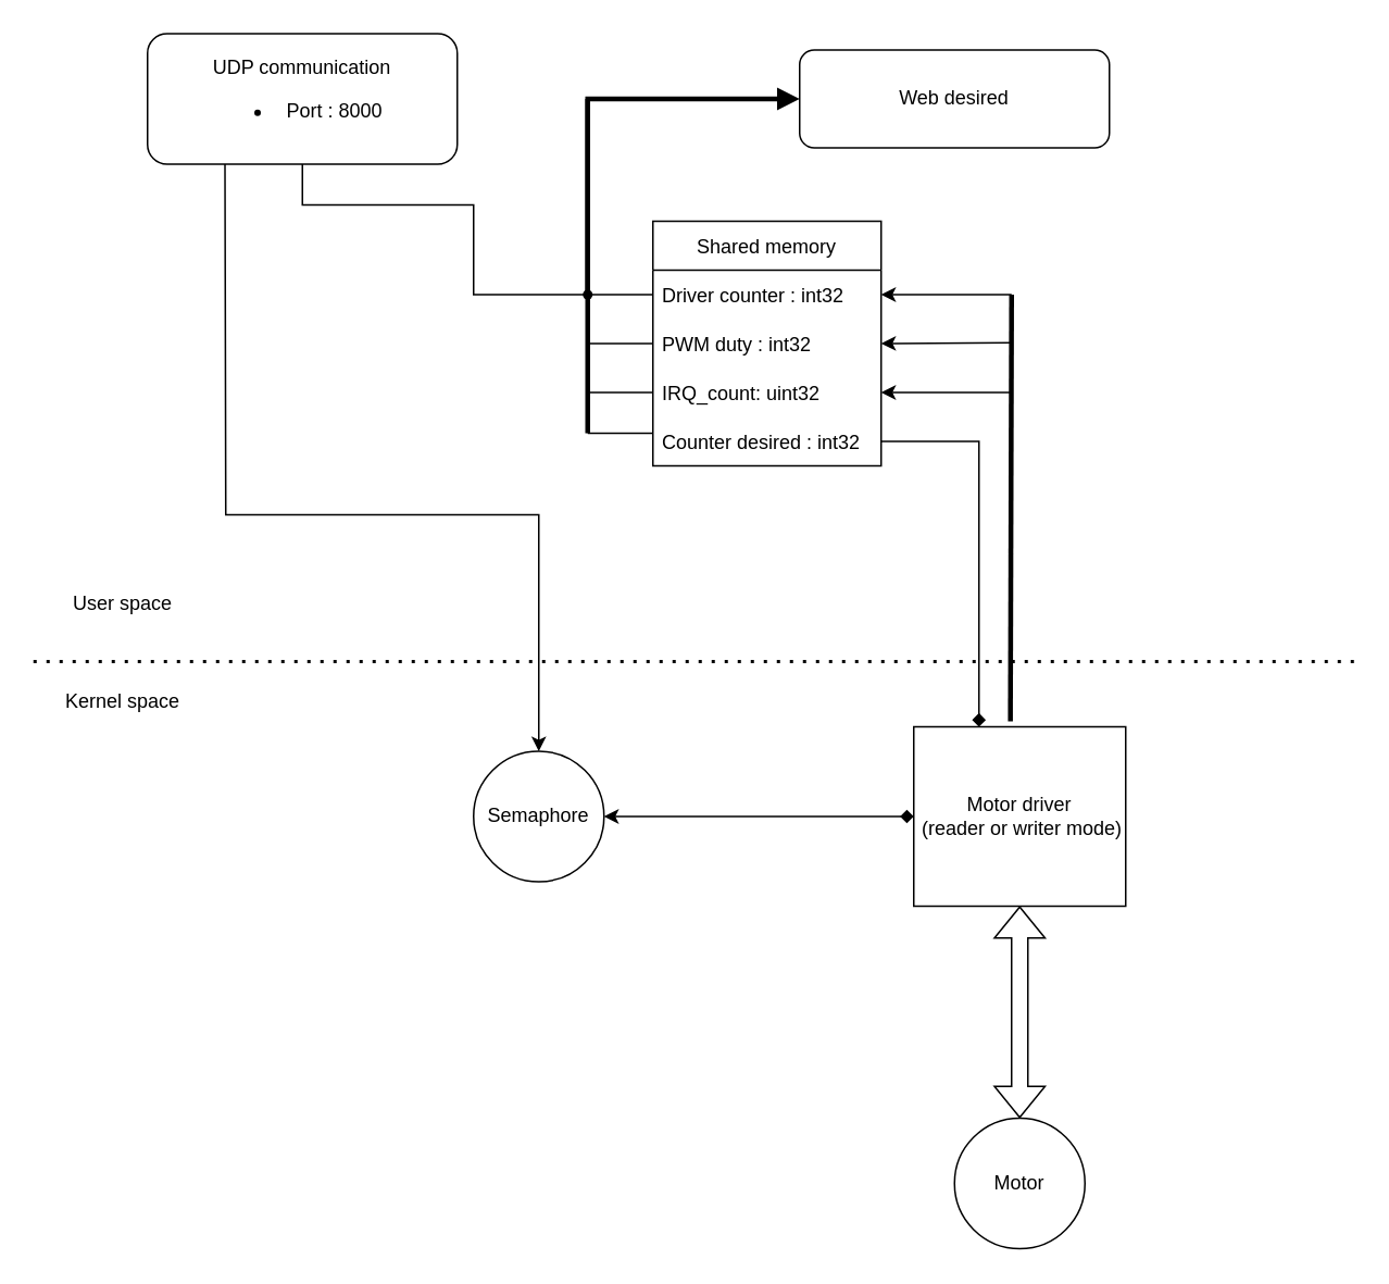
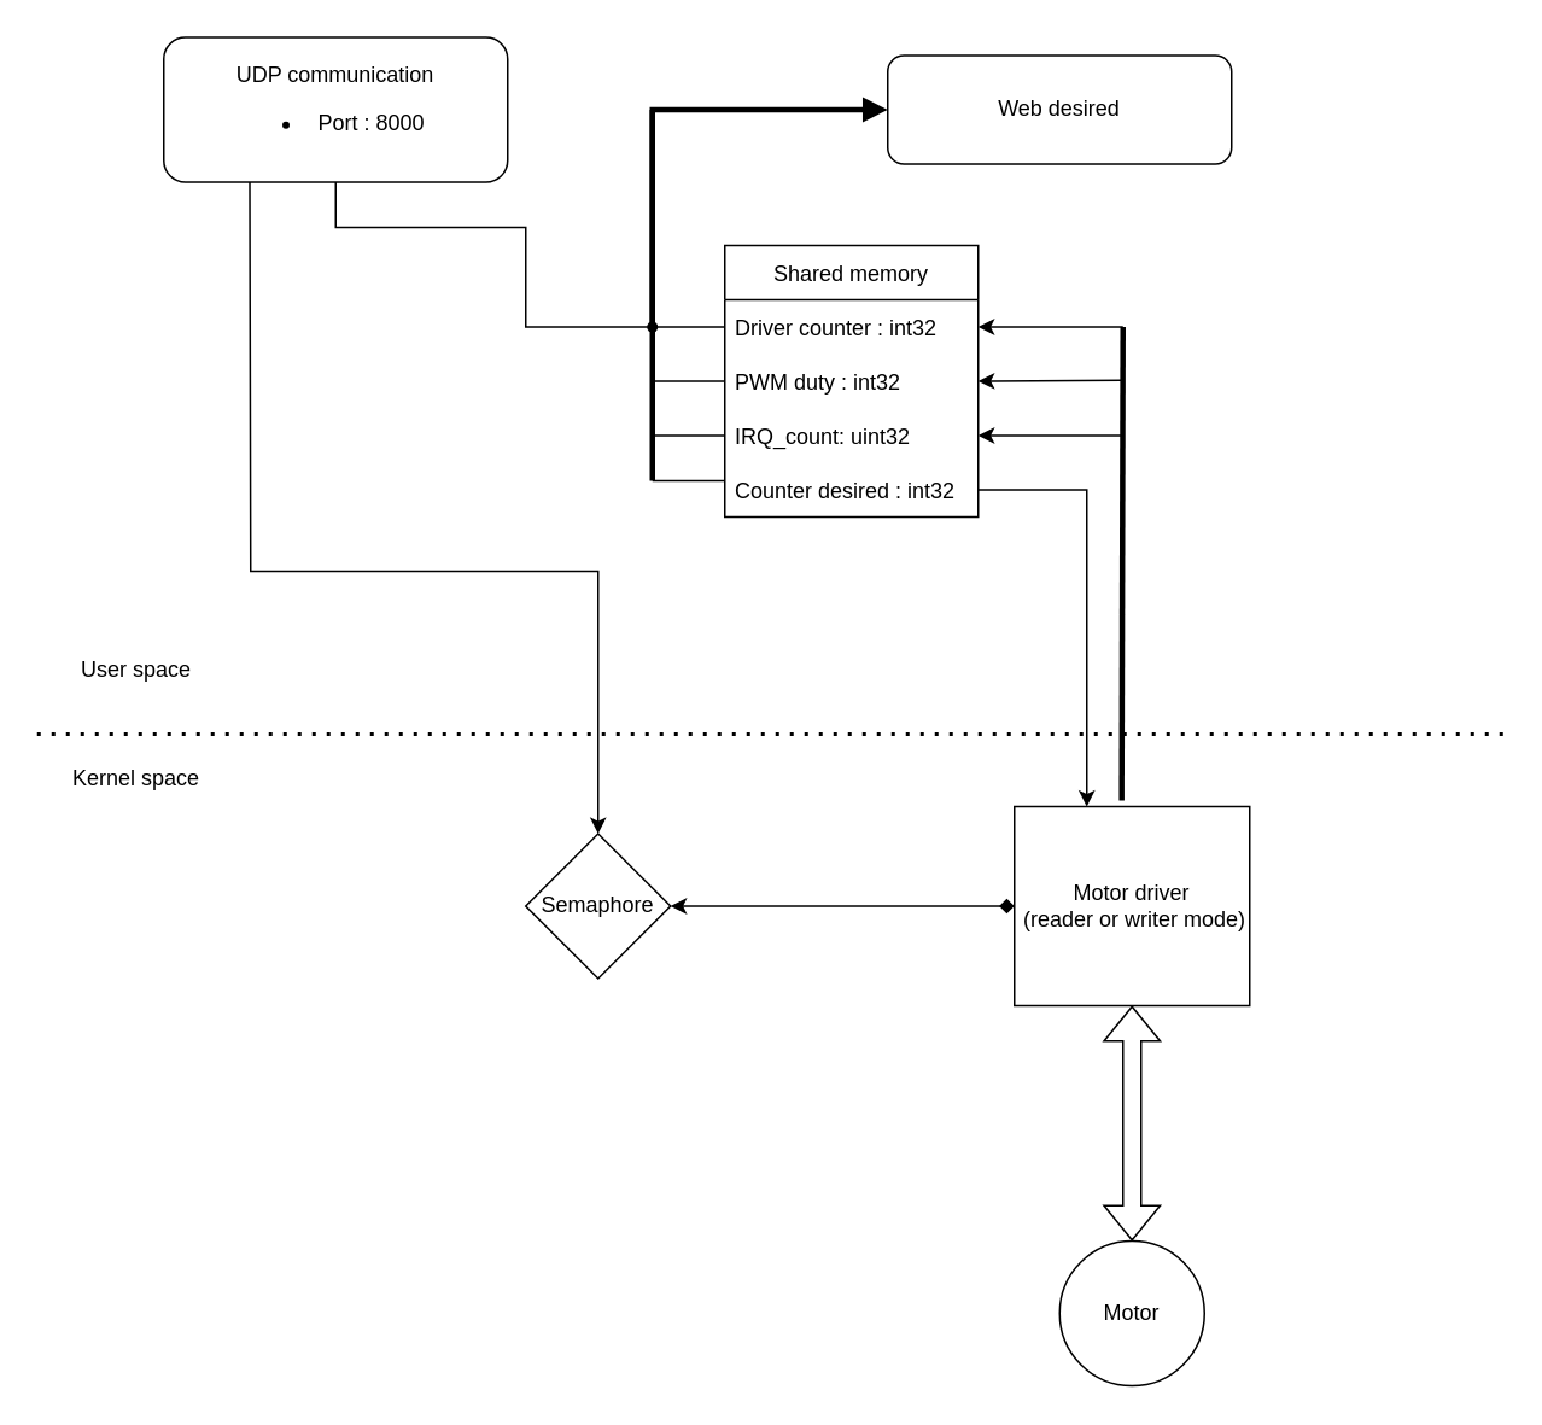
  <mxCell id="0" />
  <mxCell id="1" parent="0" />
  <mxCell id="2" value="&lt;div&gt;Motor driver&lt;/div&gt;&lt;div&gt;&amp;nbsp;(reader or writer mode)&lt;/div&gt;" style="rounded=0;whiteSpace=wrap;html=1;" parent="1" vertex="1"><mxGeometry x="560" y="445" width="130" height="110" as="geometry" /></mxCell>
  <mxCell id="3" value="Motor" style="ellipse;whiteSpace=wrap;html=1;aspect=fixed;" parent="1" vertex="1"><mxGeometry x="585" y="685" width="80" height="80" as="geometry" /></mxCell>
  <mxCell id="4" value="" style="shape=flexArrow;endArrow=classic;startArrow=classic;html=1;rounded=0;exitX=0.5;exitY=0;exitDx=0;exitDy=0;entryX=0.5;entryY=1;entryDx=0;entryDy=0;" parent="1" source="3" target="2" edge="1"><mxGeometry width="100" height="100" relative="1" as="geometry"><mxPoint x="370" y="425" as="sourcePoint" /><mxPoint x="470" y="325" as="targetPoint" /></mxGeometry></mxCell>
  <mxCell id="5" value="&lt;div&gt;UDP communication&lt;/div&gt;&lt;div&gt;&lt;ul&gt;&lt;li&gt;Port : 8000&lt;/li&gt;&lt;/ul&gt;&lt;/div&gt;" style="rounded=1;whiteSpace=wrap;html=1;" parent="1" vertex="1"><mxGeometry x="90" y="20" width="190" height="80" as="geometry" /></mxCell>
  <mxCell id="6" value="" style="endArrow=none;dashed=1;html=1;dashPattern=1 3;strokeWidth=2;rounded=0;" parent="1" edge="1"><mxGeometry width="50" height="50" relative="1" as="geometry"><mxPoint x="20" y="405" as="sourcePoint" /><mxPoint x="830" y="405" as="targetPoint" /></mxGeometry></mxCell>
  <mxCell id="7" value="Kernel space" style="text;html=1;strokeColor=none;fillColor=none;align=center;verticalAlign=middle;whiteSpace=wrap;rounded=0;" parent="1" vertex="1"><mxGeometry x="20" y="415" width="110" height="30" as="geometry" /></mxCell>
  <mxCell id="8" value="User space" style="text;html=1;strokeColor=none;fillColor=none;align=center;verticalAlign=middle;whiteSpace=wrap;rounded=0;" parent="1" vertex="1"><mxGeometry x="20" y="355" width="110" height="30" as="geometry" /></mxCell>
  <mxCell id="9" value="Shared memory" style="swimlane;fontStyle=0;childLayout=stackLayout;horizontal=1;startSize=30;horizontalStack=0;resizeParent=1;resizeParentMax=0;resizeLast=0;collapsible=1;marginBottom=0;resizeHeight=1;" parent="1" vertex="1"><mxGeometry x="400" y="135" width="140" height="150" as="geometry" /></mxCell>
  <mxCell id="10" value="Driver counter : int32" style="text;strokeColor=none;fillColor=none;align=left;verticalAlign=middle;spacingLeft=4;spacingRight=4;overflow=hidden;points=[[0,0.5],[1,0.5]];portConstraint=eastwest;rotatable=0;" parent="9" vertex="1"><mxGeometry y="30" width="140" height="30" as="geometry" /></mxCell>
  <mxCell id="11" value="PWM duty : int32" style="text;strokeColor=none;fillColor=none;align=left;verticalAlign=middle;spacingLeft=4;spacingRight=4;overflow=hidden;points=[[0,0.5],[1,0.5]];portConstraint=eastwest;rotatable=0;" parent="9" vertex="1"><mxGeometry y="60" width="140" height="30" as="geometry" /></mxCell>
  <mxCell id="12" value="IRQ_count: uint32" style="text;strokeColor=none;fillColor=none;align=left;verticalAlign=middle;spacingLeft=4;spacingRight=4;overflow=hidden;points=[[0,0.5],[1,0.5]];portConstraint=eastwest;rotatable=0;" parent="9" vertex="1"><mxGeometry y="90" width="140" height="30" as="geometry" /></mxCell>
  <mxCell id="13" value="Counter desired : int32" style="text;strokeColor=none;fillColor=none;align=left;verticalAlign=middle;spacingLeft=4;spacingRight=4;overflow=hidden;points=[[0,0.5],[1,0.5]];portConstraint=eastwest;rotatable=0;" parent="9" vertex="1"><mxGeometry y="120" width="140" height="30" as="geometry" /></mxCell>
  <mxCell id="14" value="" style="endArrow=none;html=1;rounded=0;exitX=0;exitY=0.5;exitDx=0;exitDy=0;entryX=0.5;entryY=1;entryDx=0;entryDy=0;" parent="1" source="10" target="5" edge="1"><mxGeometry width="50" height="50" relative="1" as="geometry"><mxPoint x="400" y="405" as="sourcePoint" /><mxPoint x="450" y="355" as="targetPoint" /><Array as="points"><mxPoint x="290" y="180" /><mxPoint x="290" y="125" /><mxPoint x="185" y="125" /></Array></mxGeometry></mxCell>
  <mxCell id="15" value="&lt;div&gt;Web desired&lt;/div&gt;" style="rounded=1;whiteSpace=wrap;html=1;" parent="1" vertex="1"><mxGeometry x="490" y="30" width="190" height="60" as="geometry" /></mxCell>
  <mxCell id="16" value="" style="endArrow=none;html=1;rounded=0;exitX=0;exitY=0.5;exitDx=0;exitDy=0;" parent="1" source="11" edge="1"><mxGeometry width="50" height="50" relative="1" as="geometry"><mxPoint x="360" y="355" as="sourcePoint" /><mxPoint x="360" y="210" as="targetPoint" /></mxGeometry></mxCell>
  <mxCell id="17" value="" style="endArrow=none;html=1;rounded=0;strokeWidth=3;exitDx=0;exitDy=0;startArrow=none;startFill=1;" parent="1" source="22" edge="1"><mxGeometry width="50" height="50" relative="1" as="geometry"><mxPoint x="360" y="55" as="sourcePoint" /><mxPoint x="360" y="240" as="targetPoint" /><Array as="points"><mxPoint x="360" y="60" /><mxPoint x="360" y="265" /></Array></mxGeometry></mxCell>
  <mxCell id="18" value="" style="endArrow=classic;html=1;rounded=0;strokeWidth=1;entryX=1;entryY=0.5;entryDx=0;entryDy=0;" parent="1" target="12" edge="1"><mxGeometry width="50" height="50" relative="1" as="geometry"><mxPoint x="620" y="240" as="sourcePoint" /><mxPoint x="410" y="355" as="targetPoint" /></mxGeometry></mxCell>
  <mxCell id="19" value="" style="endArrow=classic;html=1;rounded=0;strokeWidth=1;entryX=1;entryY=0.5;entryDx=0;entryDy=0;" parent="1" target="11" edge="1"><mxGeometry width="50" height="50" relative="1" as="geometry"><mxPoint x="620" y="209.58" as="sourcePoint" /><mxPoint x="570" y="210" as="targetPoint" /></mxGeometry></mxCell>
  <mxCell id="20" value="" style="endArrow=classic;html=1;rounded=0;strokeWidth=1;entryX=1;entryY=0.5;entryDx=0;entryDy=0;" parent="1" target="10" edge="1"><mxGeometry width="50" height="50" relative="1" as="geometry"><mxPoint x="620" y="180" as="sourcePoint" /><mxPoint x="570" y="185.42" as="targetPoint" /></mxGeometry></mxCell>
  <mxCell id="21" value="" style="endArrow=none;html=1;rounded=0;strokeWidth=3;arcSize=22;endFill=0;startArrow=none;startFill=0;exitX=0.456;exitY=-0.03;exitDx=0;exitDy=0;exitPerimeter=0;" parent="1" source="2" edge="1"><mxGeometry width="50" height="50" relative="1" as="geometry"><mxPoint x="620" y="425" as="sourcePoint" /><mxPoint x="620" y="180" as="targetPoint" /></mxGeometry></mxCell>
  <mxCell id="22" value="" style="shape=waypoint;sketch=0;fillStyle=solid;size=6;pointerEvents=1;points=[];fillColor=none;resizable=0;rotatable=0;perimeter=centerPerimeter;snapToPoint=1;" parent="1" vertex="1"><mxGeometry x="340" y="160" width="40" height="40" as="geometry" /></mxCell>
  <mxCell id="23" value="" style="endArrow=none;html=1;rounded=0;entryDx=0;entryDy=0;strokeWidth=3;exitX=0;exitY=0.5;exitDx=0;exitDy=0;startArrow=block;startFill=1;" parent="1" source="15" target="22" edge="1"><mxGeometry width="50" height="50" relative="1" as="geometry"><mxPoint x="490" y="60" as="sourcePoint" /><mxPoint x="400" y="240" as="targetPoint" /><Array as="points"><mxPoint x="360" y="60" /></Array></mxGeometry></mxCell>
- <mxCell id="24" value="Semaphore" style="ellipse;whiteSpace=wrap;html=1;" vertex="1" parent="1"><mxGeometry x="290" y="460" width="80" height="80" as="geometry" /></mxCell>
+ <mxCell id="24" value="Semaphore" style="rhombus;whiteSpace=wrap;html=1;" vertex="1" parent="1"><mxGeometry x="290" y="460" width="80" height="80" as="geometry" /></mxCell>
  <mxCell id="25" style="edgeStyle=orthogonalEdgeStyle;rounded=0;orthogonalLoop=1;jettySize=auto;html=1;startArrow=none;startFill=0;endArrow=none;endFill=0;" edge="1" parent="1" source="13"><mxGeometry relative="1" as="geometry"><mxPoint x="360" y="265" as="targetPoint" /><Array as="points"><mxPoint x="390" y="265" /><mxPoint x="390" y="265" /></Array></mxGeometry></mxCell>
  <mxCell id="26" style="edgeStyle=orthogonalEdgeStyle;rounded=0;orthogonalLoop=1;jettySize=auto;html=1;startArrow=none;startFill=0;endArrow=none;endFill=0;" edge="1" parent="1" source="12"><mxGeometry relative="1" as="geometry"><mxPoint x="360" y="240" as="targetPoint" /></mxGeometry></mxCell>
- <mxCell id="27" style="edgeStyle=orthogonalEdgeStyle;rounded=0;orthogonalLoop=1;jettySize=auto;html=1;startArrow=none;startFill=0;endArrow=diamond;endFill=1;" edge="1" parent="1" source="13" target="2"><mxGeometry relative="1" as="geometry"><mxPoint x="600" y="270" as="targetPoint" /><Array as="points"><mxPoint x="600" y="270" /></Array></mxGeometry></mxCell>
+ <mxCell id="27" style="edgeStyle=orthogonalEdgeStyle;rounded=0;orthogonalLoop=1;jettySize=auto;html=1;startArrow=none;startFill=0;endArrow=classic;endFill=1;" edge="1" parent="1" source="13" target="2"><mxGeometry relative="1" as="geometry"><mxPoint x="600" y="270" as="targetPoint" /><Array as="points"><mxPoint x="600" y="270" /></Array></mxGeometry></mxCell>
  <mxCell id="28" value="" style="endArrow=classic;html=1;rounded=0;exitX=0.25;exitY=1;exitDx=0;exitDy=0;entryX=0.5;entryY=0;entryDx=0;entryDy=0;" edge="1" parent="1" source="5" target="24"><mxGeometry width="50" height="50" relative="1" as="geometry"><mxPoint x="530" y="285" as="sourcePoint" /><mxPoint x="580" y="235" as="targetPoint" /><Array as="points"><mxPoint x="138" y="315" /><mxPoint x="330" y="315" /></Array></mxGeometry></mxCell>
  <mxCell id="29" value="" style="endArrow=diamond;html=1;rounded=0;exitX=1;exitY=0.5;exitDx=0;exitDy=0;entryX=0;entryY=0.5;entryDx=0;entryDy=0;startArrow=classic;startFill=1;" edge="1" parent="1" source="24" target="2"><mxGeometry width="50" height="50" relative="1" as="geometry"><mxPoint x="530" y="285" as="sourcePoint" /><mxPoint x="580" y="235" as="targetPoint" /></mxGeometry></mxCell>
